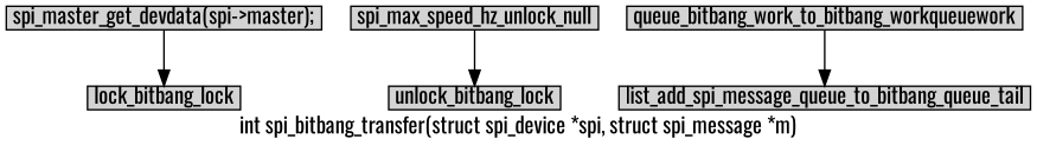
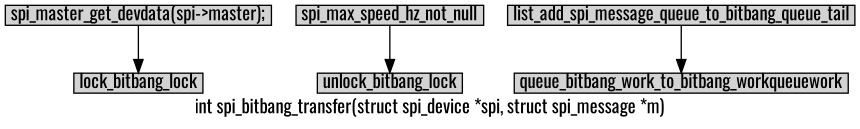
  digraph {
    fontname=Oswald
    label="int spi_bitbang_transfer(struct spi_device *spi, struct spi_message *m)"
    node [fontname=Oswald margin="0.05,0.005" shape=box style=filled]
    edge [fontname=Oswald]
    n1 [height=0.1 label="spi_master_get_devdata(spi->master);" width=0.1]
    n2 [height=0.1 label=lock_bitbang_lock width=0.1]
-   n3 [height=0.1 label=spi_max_speed_hz_unlock_null width=0.1]
+   n3 [height=0.1 label=spi_max_speed_hz_not_null width=0.1]
    n4 [height=0.1 label=unlock_bitbang_lock width=0.1]
    n5 [height=0.1 label=list_add_spi_message_queue_to_bitbang_queue_tail width=0.1]
    n6 [height=0.1 label=queue_bitbang_work_to_bitbang_workqueuework width=0.1]
    n1 -> n2
    n3 -> n4
-   n6 -> n5
+   n5 -> n6
  }
